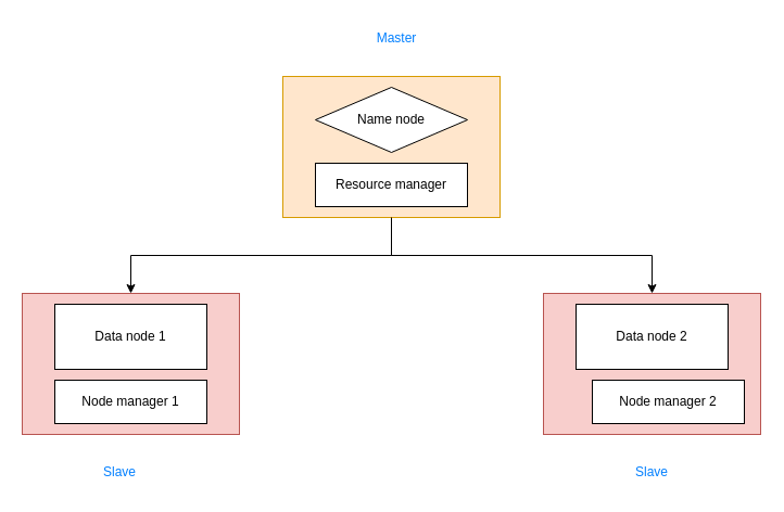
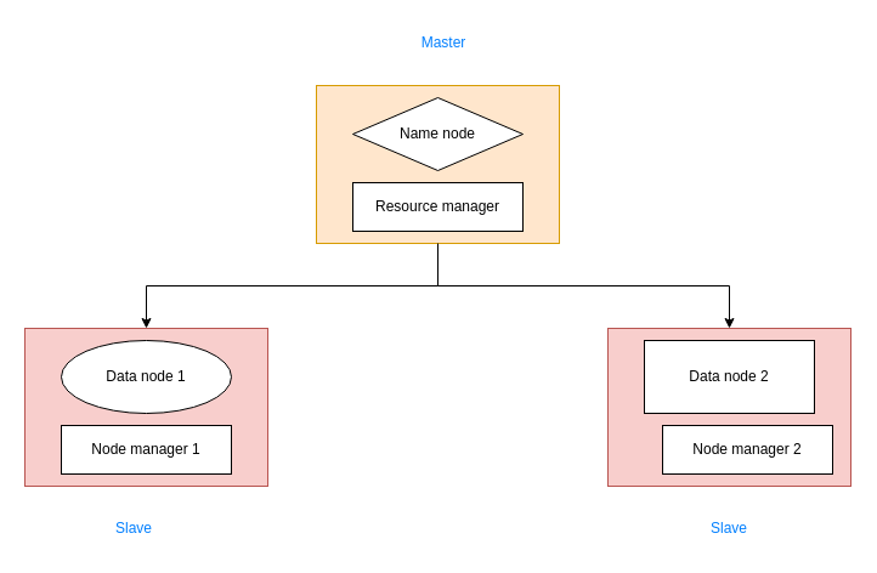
  <mxCell id="0" />
  <mxCell id="1" parent="0" />
  <mxCell id="2" style="edgeStyle=orthogonalEdgeStyle;rounded=0;orthogonalLoop=1;jettySize=auto;html=1;exitX=0.5;exitY=1;exitDx=0;exitDy=0;entryX=0.5;entryY=0;entryDx=0;entryDy=0;" parent="1" source="3" target="10" edge="1"><mxGeometry relative="1" as="geometry" /></mxCell>
  <mxCell id="3" value="" style="rounded=0;whiteSpace=wrap;html=1;fillColor=#ffe6cc;strokeColor=#d79b00;" parent="1" vertex="1"><mxGeometry x="260" y="70" width="200" height="130" as="geometry" /></mxCell>
  <mxCell id="4" style="edgeStyle=orthogonalEdgeStyle;rounded=0;orthogonalLoop=1;jettySize=auto;html=1;exitX=0.5;exitY=1;exitDx=0;exitDy=0;entryX=0.5;entryY=0;entryDx=0;entryDy=0;" parent="1" source="3" target="7" edge="1"><mxGeometry relative="1" as="geometry" /></mxCell>
  <mxCell id="5" value="Name node" style="rhombus;whiteSpace=wrap;html=1;" parent="1" vertex="1"><mxGeometry x="290" y="80" width="140" height="60" as="geometry" /></mxCell>
  <mxCell id="6" value="Resource manager" style="rounded=0;whiteSpace=wrap;html=1;" parent="1" vertex="1"><mxGeometry x="290" y="150" width="140" height="40" as="geometry" /></mxCell>
  <mxCell id="7" value="" style="rounded=0;whiteSpace=wrap;html=1;fillColor=#f8cecc;strokeColor=#b85450;" parent="1" vertex="1"><mxGeometry x="20" y="270" width="200" height="130" as="geometry" /></mxCell>
- <mxCell id="8" value="Data node 1" style="rounded=0;whiteSpace=wrap;html=1;" parent="1" vertex="1"><mxGeometry x="50" y="280" width="140" height="60" as="geometry" /></mxCell>
+ <mxCell id="8" value="Data node 1" style="ellipse;whiteSpace=wrap;html=1;" parent="1" vertex="1"><mxGeometry x="50" y="280" width="140" height="60" as="geometry" /></mxCell>
  <mxCell id="9" value="Node manager 1" style="rounded=0;whiteSpace=wrap;html=1;" parent="1" vertex="1"><mxGeometry x="50" y="350" width="140" height="40" as="geometry" /></mxCell>
  <mxCell id="10" value="" style="rounded=0;whiteSpace=wrap;html=1;fillColor=#f8cecc;strokeColor=#b85450;" parent="1" vertex="1"><mxGeometry x="500" y="270" width="200" height="130" as="geometry" /></mxCell>
  <mxCell id="11" value="Data node 2" style="rounded=0;whiteSpace=wrap;html=1;" parent="1" vertex="1"><mxGeometry x="530" y="280" width="140" height="60" as="geometry" /></mxCell>
  <mxCell id="12" value="Node manager 2" style="rounded=0;whiteSpace=wrap;html=1;" parent="1" vertex="1"><mxGeometry x="545" y="350" width="140" height="40" as="geometry" /></mxCell>
  <mxCell id="13" value="&lt;font color=&quot;#007fff&quot;&gt;Master&lt;/font&gt;" style="text;html=1;align=center;verticalAlign=middle;whiteSpace=wrap;rounded=0;strokeColor=none;" vertex="1" parent="1"><mxGeometry x="335" y="20" width="60" height="30" as="geometry" /></mxCell>
  <mxCell id="14" value="&lt;font color=&quot;#007fff&quot;&gt;Slave&lt;/font&gt;" style="text;html=1;align=center;verticalAlign=middle;whiteSpace=wrap;rounded=0;strokeColor=none;" vertex="1" parent="1"><mxGeometry x="80" y="420" width="60" height="30" as="geometry" /></mxCell>
  <mxCell id="15" value="&lt;font color=&quot;#007fff&quot;&gt;Slave&lt;/font&gt;" style="text;html=1;align=center;verticalAlign=middle;whiteSpace=wrap;rounded=0;strokeColor=none;" vertex="1" parent="1"><mxGeometry x="570" y="420" width="60" height="30" as="geometry" /></mxCell>
